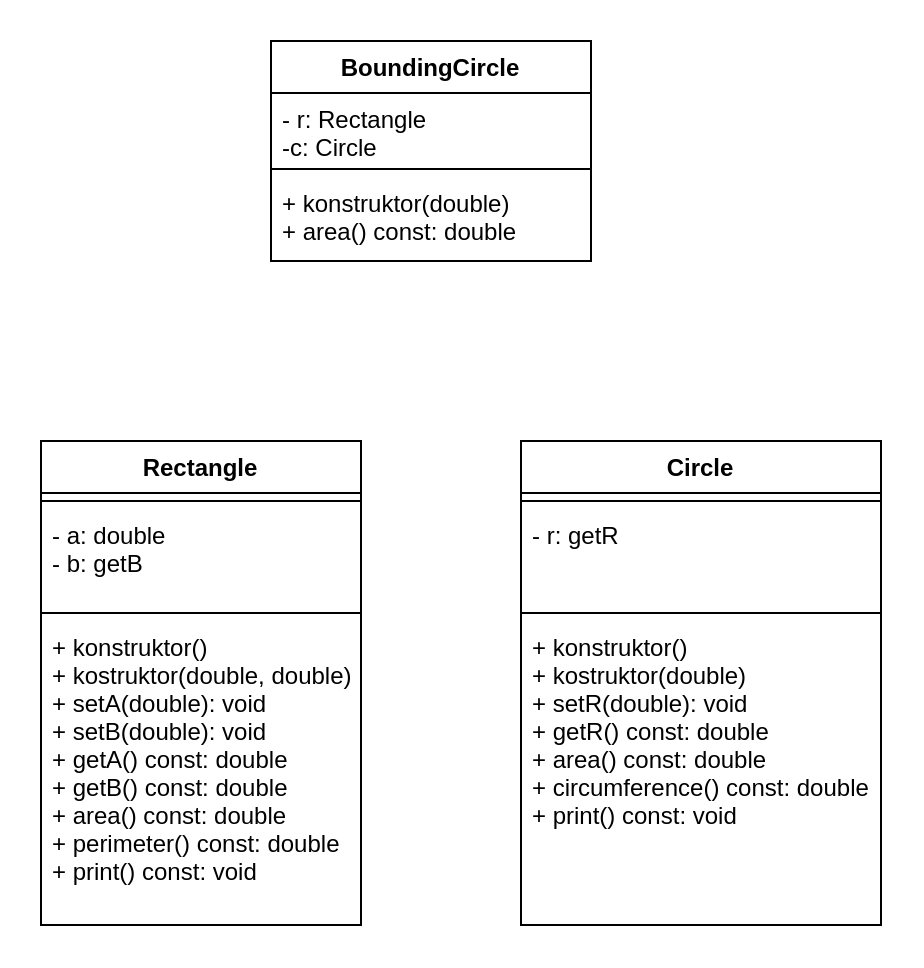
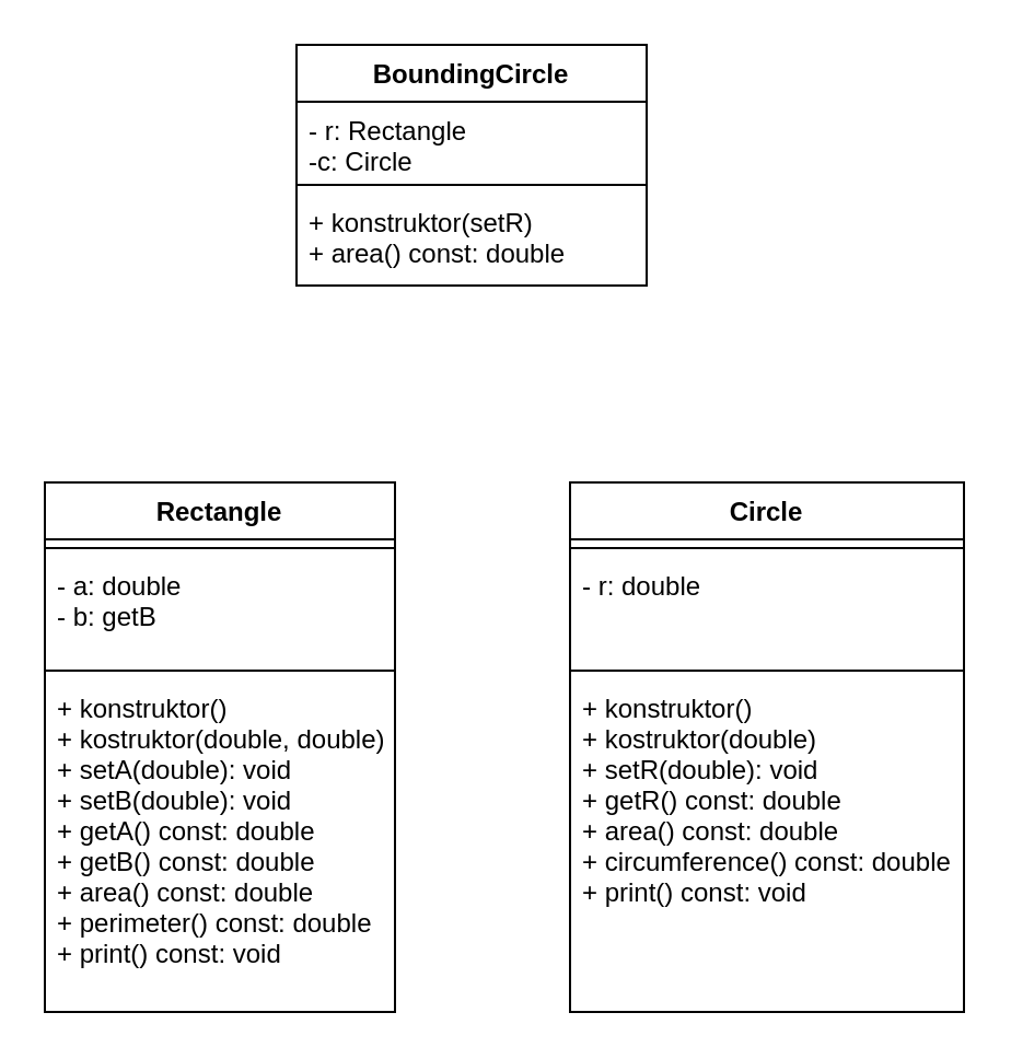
  <mxCell id="0" />
  <mxCell id="1" parent="0" />
  <mxCell id="2" value="Rectangle" style="swimlane;fontStyle=1;align=center;verticalAlign=top;childLayout=stackLayout;horizontal=1;startSize=26;horizontalStack=0;resizeParent=1;resizeParentMax=0;resizeLast=0;collapsible=1;marginBottom=0;" parent="1" vertex="1"><mxGeometry x="20" y="220" width="160" height="242" as="geometry"><mxRectangle x="215" y="380" width="100" height="30" as="alternateBounds" /></mxGeometry></mxCell>
  <mxCell id="3" value="" style="line;strokeWidth=1;fillColor=none;align=left;verticalAlign=middle;spacingTop=-1;spacingLeft=3;spacingRight=3;rotatable=0;labelPosition=right;points=[];portConstraint=eastwest;strokeColor=inherit;" parent="2" vertex="1"><mxGeometry y="26" width="160" height="8" as="geometry" /></mxCell>
  <mxCell id="4" value="- a: double&#10;- b: getB&#10;&#10;&#10;&#10;" style="text;strokeColor=none;fillColor=none;align=left;verticalAlign=top;spacingLeft=4;spacingRight=4;overflow=hidden;rotatable=0;points=[[0,0.5],[1,0.5]];portConstraint=eastwest;" parent="2" vertex="1"><mxGeometry y="34" width="160" height="48" as="geometry" /></mxCell>
  <mxCell id="5" value="" style="line;strokeWidth=1;fillColor=none;align=left;verticalAlign=middle;spacingTop=-1;spacingLeft=3;spacingRight=3;rotatable=0;labelPosition=right;points=[];portConstraint=eastwest;strokeColor=inherit;" parent="2" vertex="1"><mxGeometry y="82" width="160" height="8" as="geometry" /></mxCell>
  <mxCell id="6" value="+ konstruktor()&#10;+ kostruktor(double, double)&#10;+ setA(double): void&#10;+ setB(double): void&#10;+ getA() const: double&#10;+ getB() const: double&#10;+ area() const: double&#10;+ perimeter() const: double&#10;+ print() const: void" style="text;strokeColor=none;fillColor=none;align=left;verticalAlign=top;spacingLeft=4;spacingRight=4;overflow=hidden;rotatable=0;points=[[0,0.5],[1,0.5]];portConstraint=eastwest;" parent="2" vertex="1"><mxGeometry y="90" width="160" height="152" as="geometry" /></mxCell>
  <mxCell id="7" value="Circle&#10;&#10;" style="swimlane;fontStyle=1;align=center;verticalAlign=top;childLayout=stackLayout;horizontal=1;startSize=26;horizontalStack=0;resizeParent=1;resizeParentMax=0;resizeLast=0;collapsible=1;marginBottom=0;" parent="1" vertex="1"><mxGeometry x="260" y="220" width="180" height="242" as="geometry"><mxRectangle x="455" y="380" width="70" height="40" as="alternateBounds" /></mxGeometry></mxCell>
  <mxCell id="8" value="" style="line;strokeWidth=1;fillColor=none;align=left;verticalAlign=middle;spacingTop=-1;spacingLeft=3;spacingRight=3;rotatable=0;labelPosition=right;points=[];portConstraint=eastwest;strokeColor=inherit;" parent="7" vertex="1"><mxGeometry y="26" width="180" height="8" as="geometry" /></mxCell>
- <mxCell id="9" value="- r: getR&#10;" style="text;strokeColor=none;fillColor=none;align=left;verticalAlign=top;spacingLeft=4;spacingRight=4;overflow=hidden;rotatable=0;points=[[0,0.5],[1,0.5]];portConstraint=eastwest;" parent="7" vertex="1"><mxGeometry y="34" width="180" height="48" as="geometry" /></mxCell>
+ <mxCell id="9" value="- r: double&#10;" style="text;strokeColor=none;fillColor=none;align=left;verticalAlign=top;spacingLeft=4;spacingRight=4;overflow=hidden;rotatable=0;points=[[0,0.5],[1,0.5]];portConstraint=eastwest;" parent="7" vertex="1"><mxGeometry y="34" width="180" height="48" as="geometry" /></mxCell>
  <mxCell id="10" value="" style="line;strokeWidth=1;fillColor=none;align=left;verticalAlign=middle;spacingTop=-1;spacingLeft=3;spacingRight=3;rotatable=0;labelPosition=right;points=[];portConstraint=eastwest;strokeColor=inherit;" parent="7" vertex="1"><mxGeometry y="82" width="180" height="8" as="geometry" /></mxCell>
  <mxCell id="11" value="+ konstruktor()&#10;+ kostruktor(double)&#10;+ setR(double): void&#10;+ getR() const: double&#10;+ area() const: double&#10;+ circumference() const: double&#10;+ print() const: void" style="text;strokeColor=none;fillColor=none;align=left;verticalAlign=top;spacingLeft=4;spacingRight=4;overflow=hidden;rotatable=0;points=[[0,0.5],[1,0.5]];portConstraint=eastwest;" parent="7" vertex="1"><mxGeometry y="90" width="180" height="152" as="geometry" /></mxCell>
  <mxCell id="12" value="BoundingCircle" style="swimlane;fontStyle=1;align=center;verticalAlign=top;childLayout=stackLayout;horizontal=1;startSize=26;horizontalStack=0;resizeParent=1;resizeParentMax=0;resizeLast=0;collapsible=1;marginBottom=0;" parent="1" vertex="1"><mxGeometry x="135" y="20" width="160" height="110" as="geometry" /></mxCell>
  <mxCell id="13" value="- r: Rectangle&#10;-c: Circle&#10;" style="text;strokeColor=none;fillColor=none;align=left;verticalAlign=top;spacingLeft=4;spacingRight=4;overflow=hidden;rotatable=0;points=[[0,0.5],[1,0.5]];portConstraint=eastwest;" parent="12" vertex="1"><mxGeometry y="26" width="160" height="34" as="geometry" /></mxCell>
  <mxCell id="14" value="" style="line;strokeWidth=1;fillColor=none;align=left;verticalAlign=middle;spacingTop=-1;spacingLeft=3;spacingRight=3;rotatable=0;labelPosition=right;points=[];portConstraint=eastwest;strokeColor=inherit;" parent="12" vertex="1"><mxGeometry y="60" width="160" height="8" as="geometry" /></mxCell>
- <mxCell id="15" value="+ konstruktor(double)&#10;+ area() const: double" style="text;strokeColor=none;fillColor=none;align=left;verticalAlign=top;spacingLeft=4;spacingRight=4;overflow=hidden;rotatable=0;points=[[0,0.5],[1,0.5]];portConstraint=eastwest;" parent="12" vertex="1"><mxGeometry y="68" width="160" height="42" as="geometry" /></mxCell>
+ <mxCell id="15" value="+ konstruktor(setR)&#10;+ area() const: double" style="text;strokeColor=none;fillColor=none;align=left;verticalAlign=top;spacingLeft=4;spacingRight=4;overflow=hidden;rotatable=0;points=[[0,0.5],[1,0.5]];portConstraint=eastwest;" parent="12" vertex="1"><mxGeometry y="68" width="160" height="42" as="geometry" /></mxCell>
